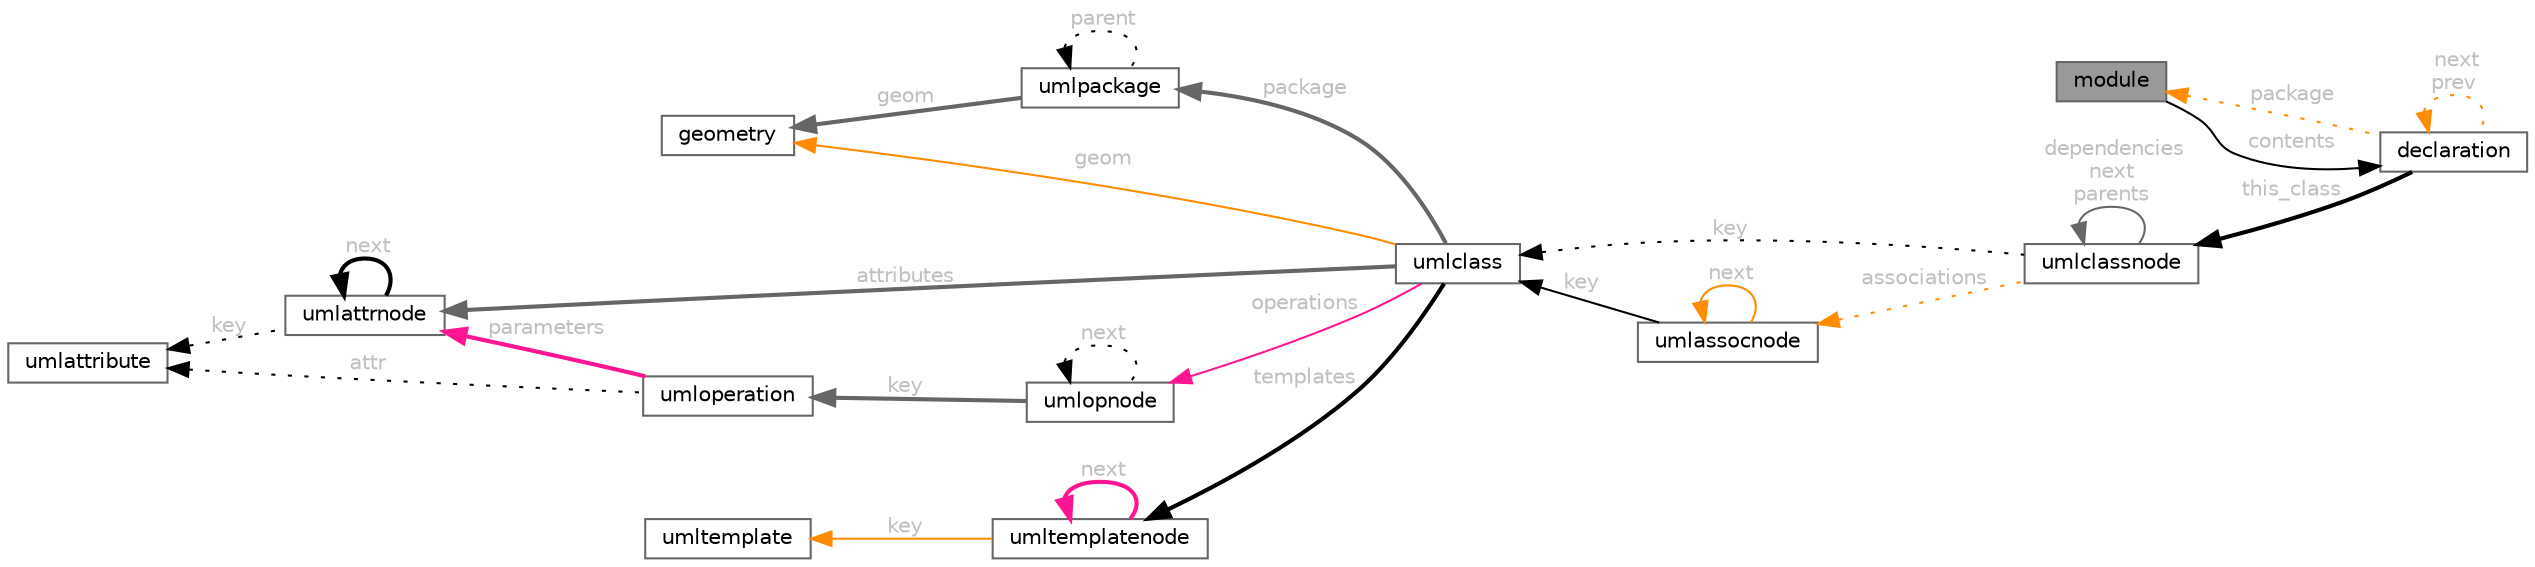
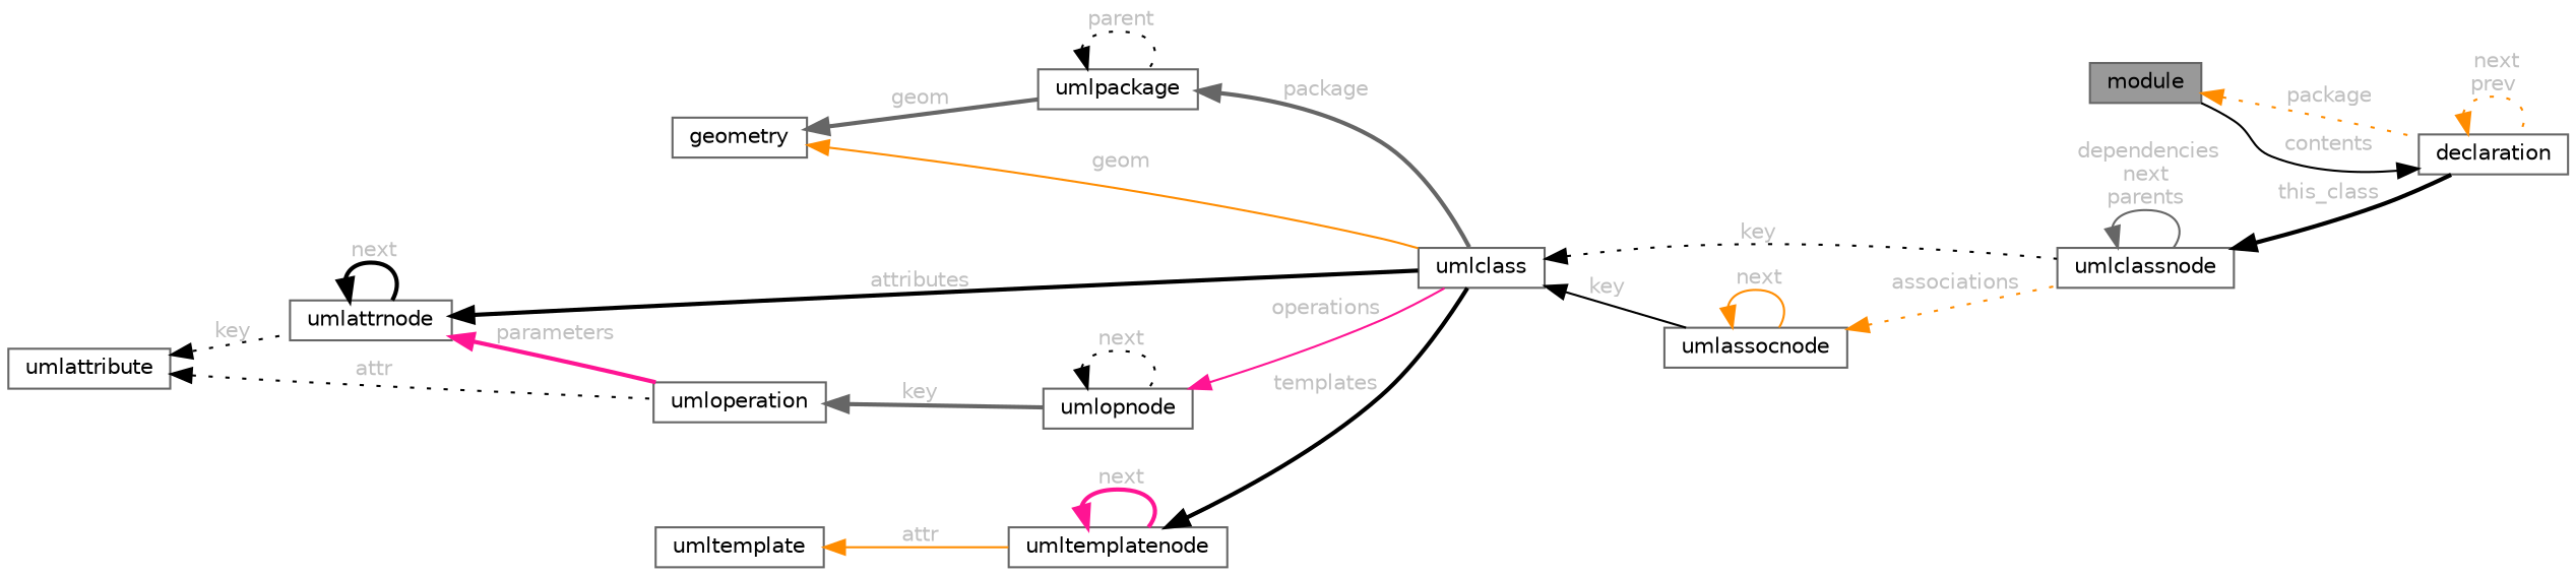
  digraph {
    rankdir=LR
    node [color=gray40 fillcolor=white fontname=Helvetica fontsize=10 shape=box style=filled]
    edge [color=black dir=back fontcolor=grey fontname=Helvetica fontsize=10 labelfontname=Helvetica labelfontsize=10 style=bold]
    n1 [fillcolor=grey60 fontcolor=black height=0.2 label=module width=0.4]
    n2 [height=0.2 label=declaration width=0.4]
    n3 [height=0.2 label=umlpackage width=0.4]
    n4 [height=0.2 label=umlclass width=0.4]
    n5 [height=0.2 label=umlclassnode width=0.4]
    n6 [height=0.2 label=umlassocnode width=0.4]
    n7 [height=0.2 label=geometry width=0.4]
    n8 [height=0.2 label=umlattrnode width=0.4]
    n9 [height=0.2 label=umloperation width=0.4]
    n10 [height=0.2 label=umlopnode width=0.4]
    n11 [height=0.2 label=umlattribute width=0.4]
    n12 [height=0.2 label=umltemplatenode width=0.4]
    n13 [height=0.2 label=umltemplate width=0.4]
    n1 -> n2 [color=darkorange label=" package" style=dotted]
    n2 -> n1 [label=" contents" style=solid]
    n2 -> n2 [color=darkorange label=" next\nprev" style=dotted]
    n3 -> n3 [label=" parent" style=dotted]
    n3 -> n4 [color=gray40 label=" package"]
    n4 -> n5 [label=" key" style=dotted]
    n4 -> n6 [label=" key" style=solid]
    n5 -> n2 [label=" this_class"]
    n5 -> n5 [color=gray40 label=" dependencies\nnext\nparents" style=solid]
    n6 -> n5 [color=darkorange label=" associations" style=dotted]
    n6 -> n6 [color=darkorange label=" next" style=solid]
    n7 -> n3 [color=gray40 label=" geom"]
    n7 -> n4 [color=darkorange label=" geom" style=solid]
-   n8 -> n4 [color=gray40 label=" attributes"]
+   n8 -> n4 [label=" attributes"]
    n8 -> n8 [label=" next"]
    n8 -> n9 [color=deeppink label=" parameters"]
    n9 -> n10 [color=gray40 label=" key"]
    n10 -> n4 [color=deeppink label=" operations" style=solid]
    n10 -> n10 [label=" next" style=dotted]
    n11 -> n8 [label=" key" style=dotted]
    n11 -> n9 [label=" attr" style=dotted]
    n12 -> n4 [label=" templates"]
    n12 -> n12 [color=deeppink label=" next"]
-   n13 -> n12 [color=darkorange label=" key" style=solid]
+   n13 -> n12 [color=darkorange label=" attr" style=solid]
  }
